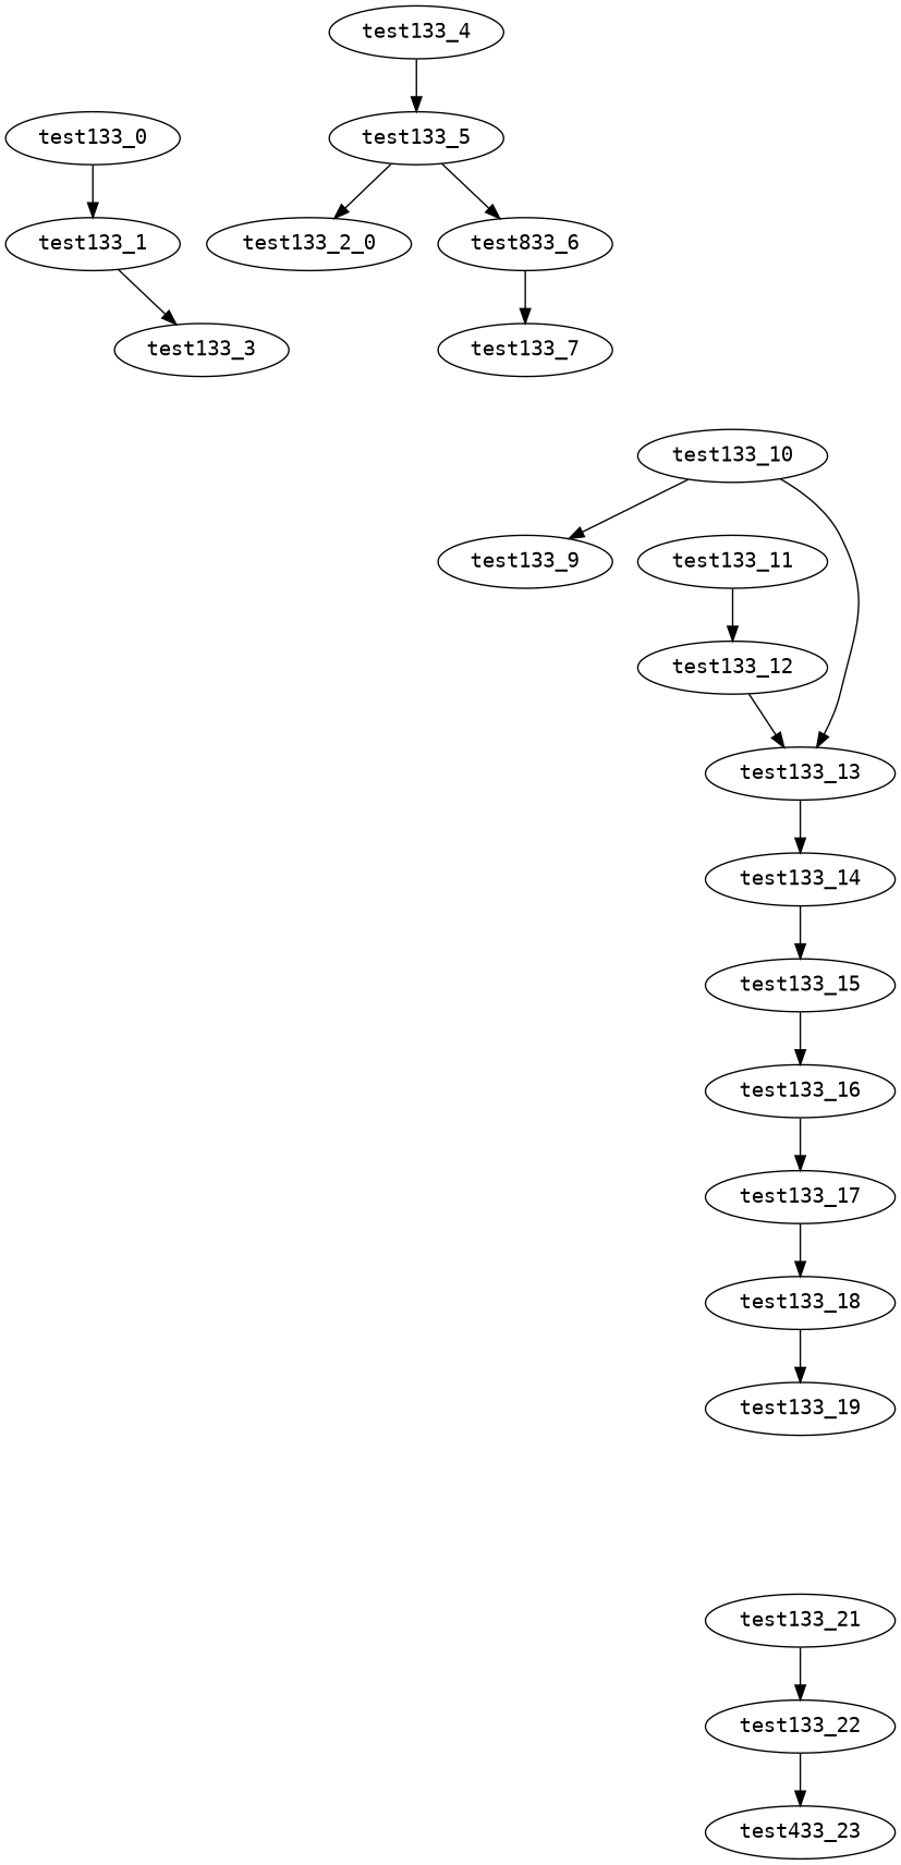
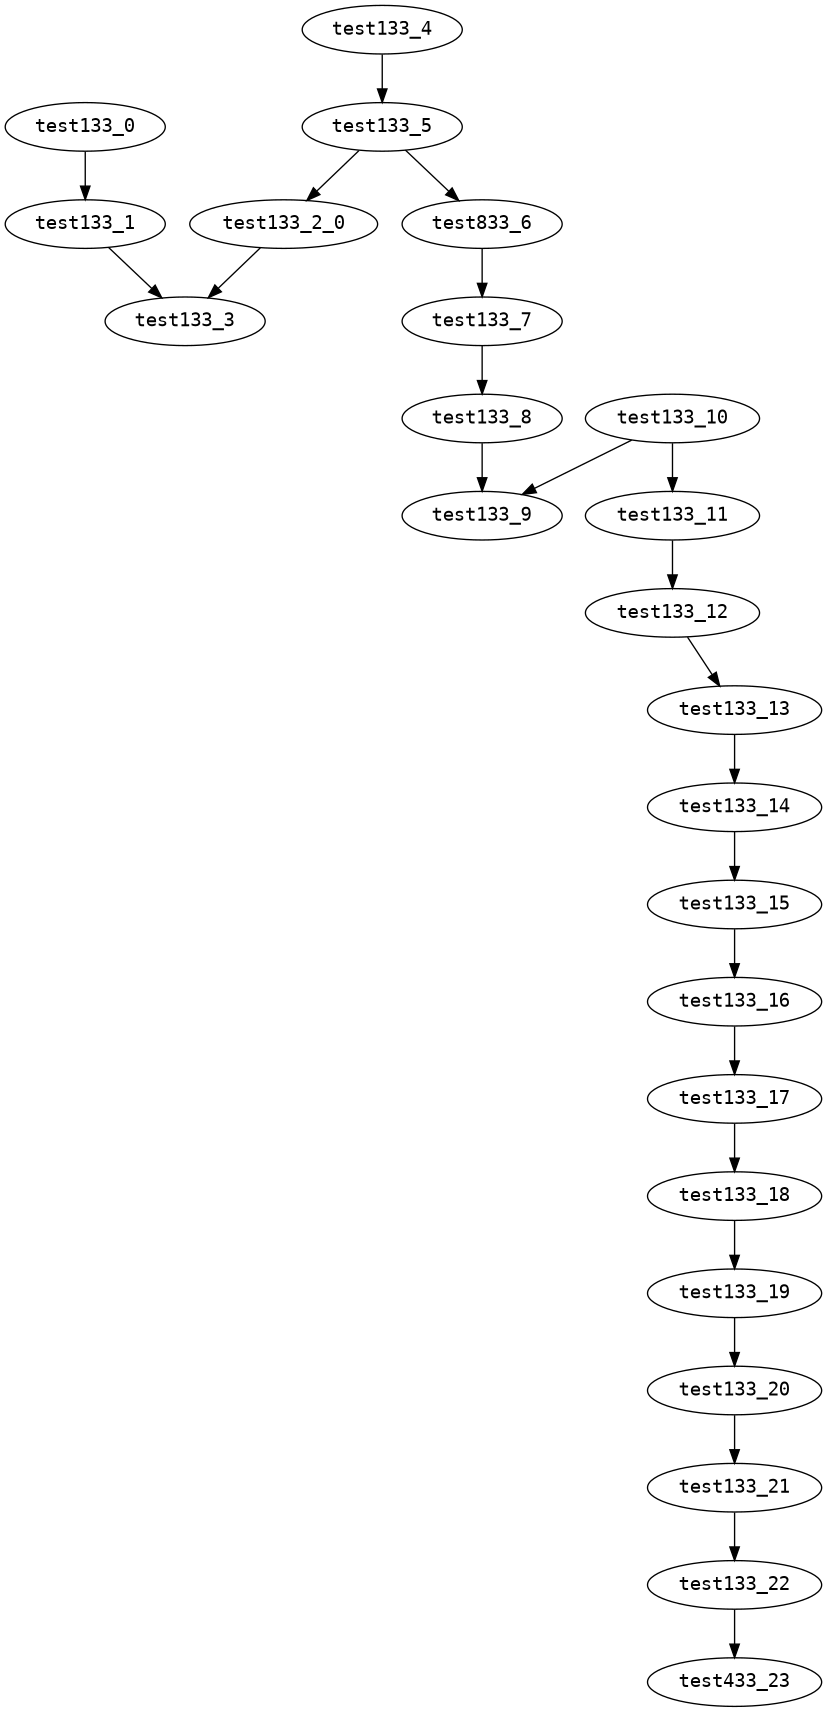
  digraph {
    fontname="DejaVu Sans Mono"
    node [fontname="DejaVu Sans Mono"]
    edge [fontname="DejaVu Sans Mono"]
    test133_0
    test133_1
    test133_3
    test133_2_0
    test133_4
    test133_5
    n7 [label=test833_6]
    test133_7
+   test133_8
    test133_9
    test133_10
    test133_11
    test133_12
    test133_13
    test133_14
    test133_15
    test133_16
    test133_17
    test133_18
    test133_19
+   test133_20
    test133_21
    test133_22
    n24 [label=test433_23]
    test133_0 -> test133_1
    test133_1 -> test133_3
+   test133_2_0 -> test133_3
    test133_4 -> test133_5
    test133_5 -> test133_2_0
    test133_5 -> n7
    n7 -> test133_7
+   test133_7 -> test133_8
+   test133_8 -> test133_9
    test133_10 -> test133_9
-   test133_10 -> test133_13
+   test133_10 -> test133_11
    test133_11 -> test133_12
    test133_12 -> test133_13
    test133_13 -> test133_14
    test133_14 -> test133_15
    test133_15 -> test133_16
    test133_16 -> test133_17
    test133_17 -> test133_18
    test133_18 -> test133_19
+   test133_19 -> test133_20
+   test133_20 -> test133_21
    test133_21 -> test133_22
    test133_22 -> n24
  }
